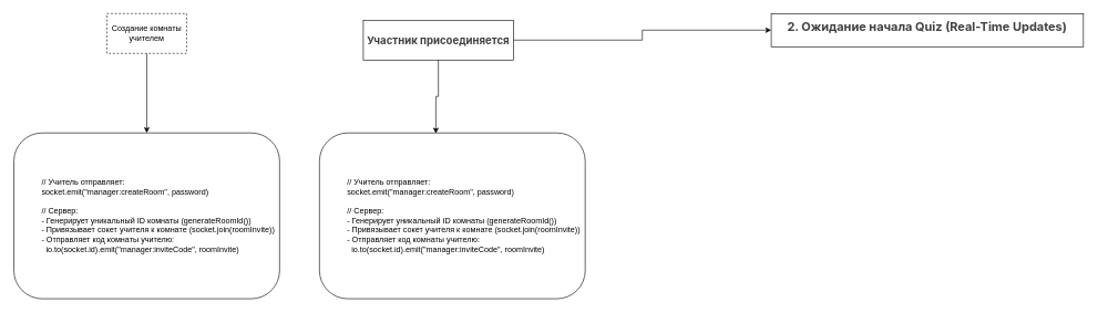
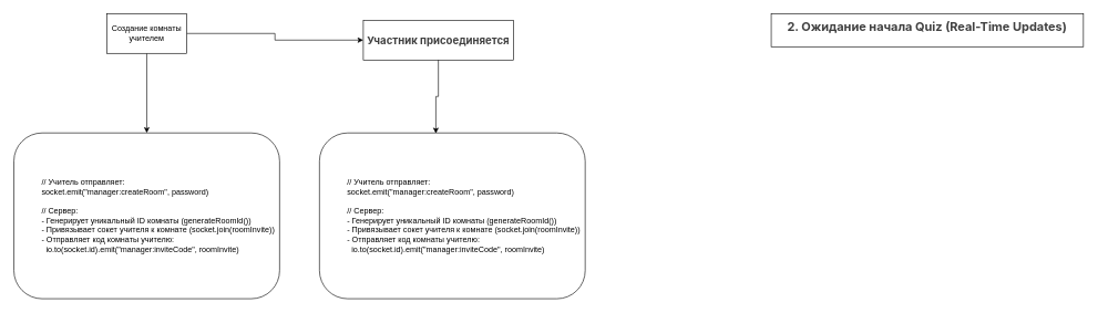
  <mxCell id="0" />
  <mxCell id="1" parent="0" />
+ <mxCell id="2" style="edgeStyle=orthogonalEdgeStyle;rounded=0;orthogonalLoop=1;jettySize=auto;html=1;entryX=0;entryY=0.5;entryDx=0;entryDy=0;shadow=0;" edge="1" parent="1" source="4" target="6"><mxGeometry relative="1" as="geometry"><mxPoint x="530" y="50" as="targetPoint" /></mxGeometry></mxCell>
  <mxCell id="3" style="edgeStyle=orthogonalEdgeStyle;rounded=0;orthogonalLoop=1;jettySize=auto;html=1;shadow=0;" edge="1" parent="1" source="4" target="7"><mxGeometry relative="1" as="geometry"><mxPoint x="380" y="160" as="targetPoint" /></mxGeometry></mxCell>
- <mxCell id="4" value="Создание комнаты учителем" style="rounded=0;whiteSpace=wrap;html=1;shadow=0;dashed=1;" vertex="1" parent="1"><mxGeometry x="160" y="20" width="120" height="60" as="geometry" /></mxCell>
- <mxCell id="5" value="" style="edgeStyle=orthogonalEdgeStyle;rounded=0;orthogonalLoop=1;jettySize=auto;html=1;" edge="1" parent="1" source="6" target="10"><mxGeometry relative="1" as="geometry" /></mxCell>
+ <mxCell id="4" value="Создание комнаты учителем" style="rounded=0;whiteSpace=wrap;html=1;shadow=0;" vertex="1" parent="1"><mxGeometry x="160" y="20" width="120" height="60" as="geometry" /></mxCell>
  <mxCell id="6" value="&lt;strong style=&quot;--tw-scale-x: 1; --tw-scale-y: 1; --tw-pan-x: ; --tw-pan-y: ; --tw-pinch-zoom: ; --tw-scroll-snap-strictness: proximity; --tw-ordinal: ; --tw-slashed-zero: ; --tw-numeric-figure: ; --tw-numeric-spacing: ; --tw-numeric-fraction: ; --tw-ring-inset: ; --tw-ring-offset-width: 0px; --tw-ring-offset-color: #fff; --tw-ring-color: rgb(59 130 246 / .5); --tw-ring-offset-shadow: 0 0 #0000; --tw-ring-shadow: 0 0 #0000; --tw-shadow: 0 0 #0000; --tw-shadow-colored: 0 0 #0000; --tw-blur: ; --tw-brightness: ; --tw-contrast: ; --tw-grayscale: ; --tw-hue-rotate: ; --tw-invert: ; --tw-saturate: ; --tw-sepia: ; --tw-drop-shadow: ; --tw-backdrop-blur: ; --tw-backdrop-brightness: ; --tw-backdrop-contrast: ; --tw-backdrop-grayscale: ; --tw-backdrop-hue-rotate: ; --tw-backdrop-invert: ; --tw-backdrop-opacity: ; --tw-backdrop-saturate: ; --tw-backdrop-sepia: ; color: rgb(64, 64, 64); font-family: DeepSeek-CJK-patch, Inter, system-ui, -apple-system, &amp;quot;system-ui&amp;quot;, &amp;quot;Segoe UI&amp;quot;, Roboto, &amp;quot;Noto Sans&amp;quot;, Ubuntu, Cantarell, &amp;quot;Helvetica Neue&amp;quot;, Oxygen, &amp;quot;Open Sans&amp;quot;, sans-serif; font-size: 16.002px; text-align: left; background-color: rgb(255, 255, 255);&quot;&gt;Участник присоединяется&lt;/strong&gt;" style="rounded=0;whiteSpace=wrap;html=1;shadow=0;" vertex="1" parent="1"><mxGeometry x="546" y="30" width="226" height="60" as="geometry" /></mxCell>
  <mxCell id="7" value="&lt;blockquote style=&quot;margin: 0 0 0 40px; border: none; padding: 0px;&quot;&gt;&lt;div&gt;// Учитель отправляет:&lt;/div&gt;&lt;div&gt;socket.emit(&quot;manager:createRoom&quot;, password)&lt;/div&gt;&lt;div&gt;&lt;br&gt;&lt;/div&gt;&lt;div&gt;// Сервер:&lt;/div&gt;&lt;div&gt;- Генерирует уникальный ID комнаты (generateRoomId())&lt;/div&gt;&lt;div&gt;- Привязывает сокет учителя к комнате (socket.join(roomInvite))&lt;/div&gt;&lt;div&gt;- Отправляет код комнаты учителю:&amp;nbsp;&lt;/div&gt;&lt;div&gt;&amp;nbsp; io.to(socket.id).emit(&quot;manager:inviteCode&quot;, roomInvite)&lt;/div&gt;&lt;/blockquote&gt;" style="rounded=1;whiteSpace=wrap;html=1;arcSize=17;align=left;shadow=0;" vertex="1" parent="1"><mxGeometry x="20" y="200" width="400" height="250" as="geometry" /></mxCell>
  <mxCell id="8" value="&lt;blockquote style=&quot;margin: 0 0 0 40px; border: none; padding: 0px;&quot;&gt;&lt;div&gt;// Учитель отправляет:&lt;/div&gt;&lt;div&gt;socket.emit(&quot;manager:createRoom&quot;, password)&lt;/div&gt;&lt;div&gt;&lt;br&gt;&lt;/div&gt;&lt;div&gt;// Сервер:&lt;/div&gt;&lt;div&gt;- Генерирует уникальный ID комнаты (generateRoomId())&lt;/div&gt;&lt;div&gt;- Привязывает сокет учителя к комнате (socket.join(roomInvite))&lt;/div&gt;&lt;div&gt;- Отправляет код комнаты учителю:&amp;nbsp;&lt;/div&gt;&lt;div&gt;&amp;nbsp; io.to(socket.id).emit(&quot;manager:inviteCode&quot;, roomInvite)&lt;/div&gt;&lt;/blockquote&gt;" style="rounded=1;whiteSpace=wrap;html=1;arcSize=17;align=left;shadow=0;" vertex="1" parent="1"><mxGeometry x="480" y="200" width="400" height="250" as="geometry" /></mxCell>
  <mxCell id="9" value="" style="edgeStyle=orthogonalEdgeStyle;rounded=0;orthogonalLoop=1;jettySize=auto;html=1;entryX=0.438;entryY=0.003;entryDx=0;entryDy=0;entryPerimeter=0;shadow=0;" edge="1" parent="1" source="6" target="8"><mxGeometry relative="1" as="geometry" /></mxCell>
  <mxCell id="10" value="&lt;h3 style=&quot;--tw-scale-x: 1; --tw-scale-y: 1; --tw-pan-x: ; --tw-pan-y: ; --tw-pinch-zoom: ; --tw-scroll-snap-strictness: proximity; --tw-ordinal: ; --tw-slashed-zero: ; --tw-numeric-figure: ; --tw-numeric-spacing: ; --tw-numeric-fraction: ; --tw-ring-inset: ; --tw-ring-offset-width: 0px; --tw-ring-offset-color: #fff; --tw-ring-color: rgb(59 130 246 / .5); --tw-ring-offset-shadow: 0 0 #0000; --tw-ring-shadow: 0 0 #0000; --tw-shadow: 0 0 #0000; --tw-shadow-colored: 0 0 #0000; --tw-blur: ; --tw-brightness: ; --tw-contrast: ; --tw-grayscale: ; --tw-hue-rotate: ; --tw-invert: ; --tw-saturate: ; --tw-sepia: ; --tw-drop-shadow: ; --tw-backdrop-blur: ; --tw-backdrop-brightness: ; --tw-backdrop-contrast: ; --tw-backdrop-grayscale: ; --tw-backdrop-hue-rotate: ; --tw-backdrop-invert: ; --tw-backdrop-opacity: ; --tw-backdrop-saturate: ; --tw-backdrop-sepia: ; font-weight: 500; font-size: 18.288px; line-height: 1.5; margin: 18.288px 0px 13.716px; color: rgb(64, 64, 64); font-family: DeepSeek-CJK-patch, Inter, system-ui, -apple-system, &amp;quot;system-ui&amp;quot;, &amp;quot;Segoe UI&amp;quot;, Roboto, &amp;quot;Noto Sans&amp;quot;, Ubuntu, Cantarell, &amp;quot;Helvetica Neue&amp;quot;, Oxygen, &amp;quot;Open Sans&amp;quot;, sans-serif; text-align: start; background-color: rgb(255, 255, 255);&quot;&gt;&lt;strong style=&quot;--tw-scale-x: 1; --tw-scale-y: 1; --tw-pan-x: ; --tw-pan-y: ; --tw-pinch-zoom: ; --tw-scroll-snap-strictness: proximity; --tw-ordinal: ; --tw-slashed-zero: ; --tw-numeric-figure: ; --tw-numeric-spacing: ; --tw-numeric-fraction: ; --tw-ring-inset: ; --tw-ring-offset-width: 0px; --tw-ring-offset-color: #fff; --tw-ring-color: rgb(59 130 246 / .5); --tw-ring-offset-shadow: 0 0 #0000; --tw-ring-shadow: 0 0 #0000; --tw-shadow: 0 0 #0000; --tw-shadow-colored: 0 0 #0000; --tw-blur: ; --tw-brightness: ; --tw-contrast: ; --tw-grayscale: ; --tw-hue-rotate: ; --tw-invert: ; --tw-saturate: ; --tw-sepia: ; --tw-drop-shadow: ; --tw-backdrop-blur: ; --tw-backdrop-brightness: ; --tw-backdrop-contrast: ; --tw-backdrop-grayscale: ; --tw-backdrop-hue-rotate: ; --tw-backdrop-invert: ; --tw-backdrop-opacity: ; --tw-backdrop-saturate: ; --tw-backdrop-sepia: ;&quot;&gt;2. Ожидание начала Quiz (Real-Time Updates)&lt;/strong&gt;&lt;/h3&gt;&lt;div&gt;&lt;strong style=&quot;--tw-scale-x: 1; --tw-scale-y: 1; --tw-pan-x: ; --tw-pan-y: ; --tw-pinch-zoom: ; --tw-scroll-snap-strictness: proximity; --tw-ordinal: ; --tw-slashed-zero: ; --tw-numeric-figure: ; --tw-numeric-spacing: ; --tw-numeric-fraction: ; --tw-ring-inset: ; --tw-ring-offset-width: 0px; --tw-ring-offset-color: #fff; --tw-ring-color: rgb(59 130 246 / .5); --tw-ring-offset-shadow: 0 0 #0000; --tw-ring-shadow: 0 0 #0000; --tw-shadow: 0 0 #0000; --tw-shadow-colored: 0 0 #0000; --tw-blur: ; --tw-brightness: ; --tw-contrast: ; --tw-grayscale: ; --tw-hue-rotate: ; --tw-invert: ; --tw-saturate: ; --tw-sepia: ; --tw-drop-shadow: ; --tw-backdrop-blur: ; --tw-backdrop-brightness: ; --tw-backdrop-contrast: ; --tw-backdrop-grayscale: ; --tw-backdrop-hue-rotate: ; --tw-backdrop-invert: ; --tw-backdrop-opacity: ; --tw-backdrop-saturate: ; --tw-backdrop-sepia: ;&quot;&gt;&lt;br&gt;&lt;/strong&gt;&lt;/div&gt;" style="whiteSpace=wrap;html=1;rounded=0;shadow=0;" vertex="1" parent="1"><mxGeometry x="1160" y="20" width="470" height="50" as="geometry" /></mxCell>
